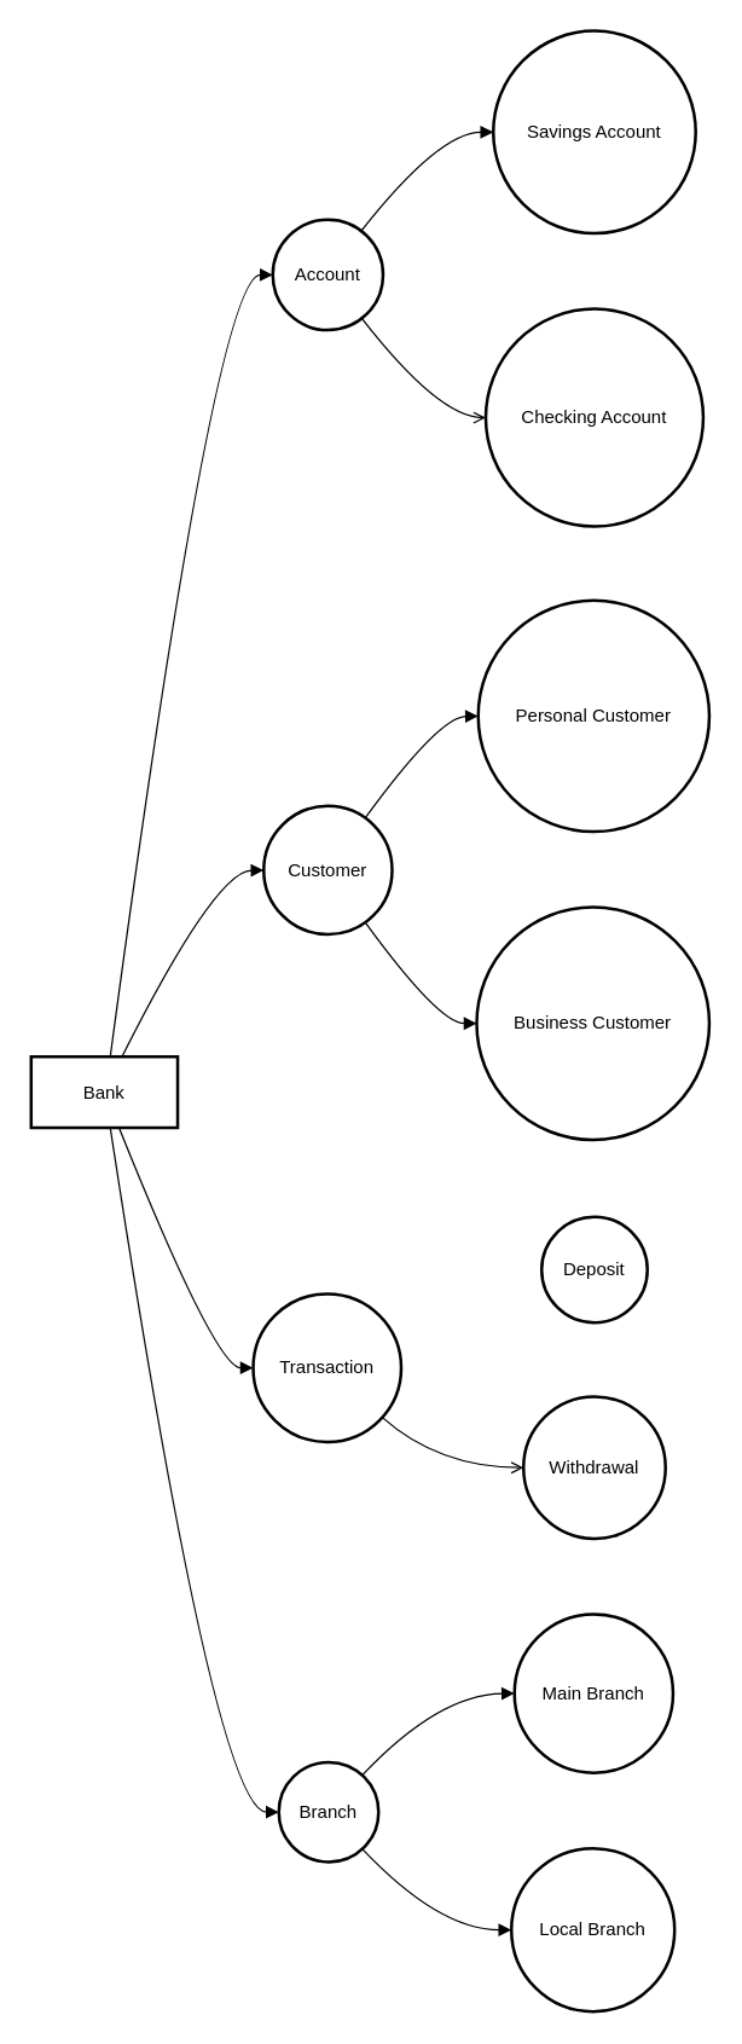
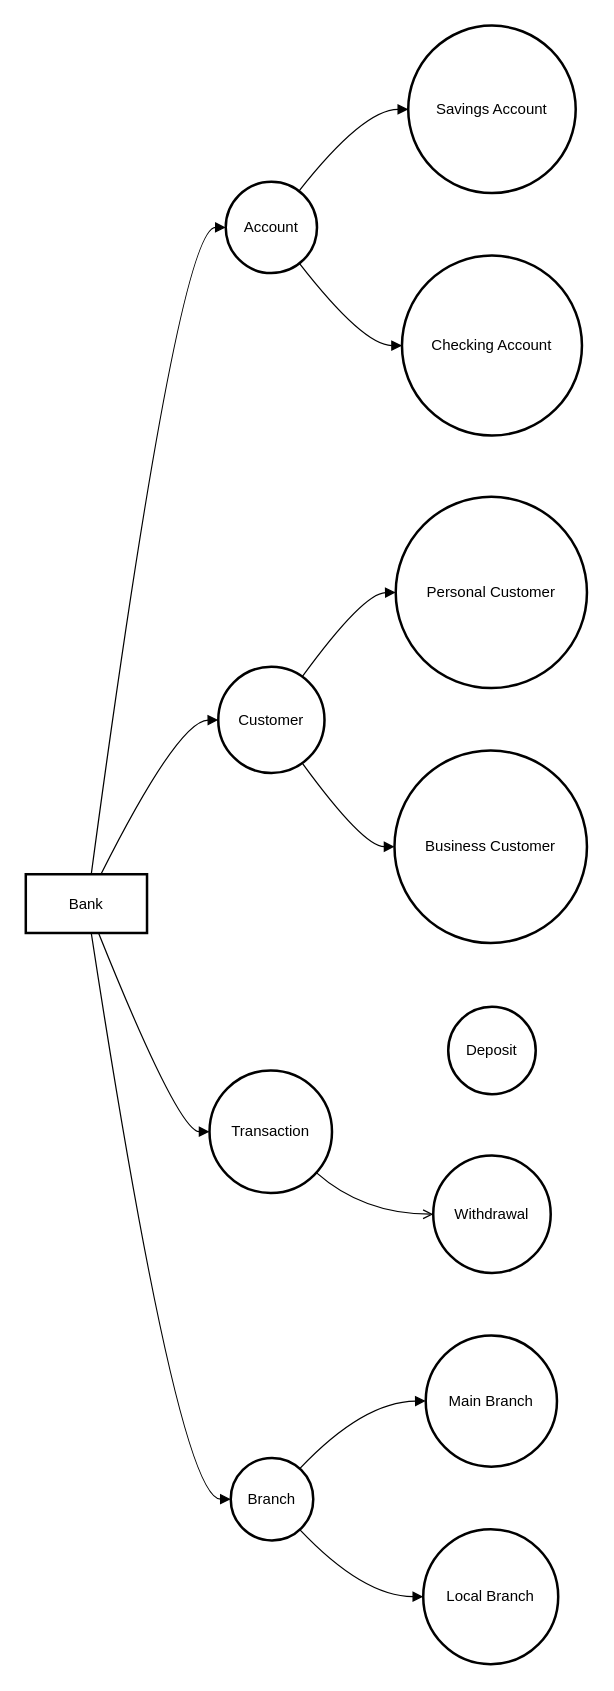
  <mxCell id="0" />
  <mxCell id="1" parent="0" />
  <mxCell id="2" value="Bank" style="whiteSpace=wrap;strokeWidth=2;" vertex="1" parent="1"><mxGeometry x="20" y="699" width="97" height="47" as="geometry" /></mxCell>
  <mxCell id="3" value="Account" style="ellipse;aspect=fixed;strokeWidth=2;whiteSpace=wrap;" vertex="1" parent="1"><mxGeometry x="180" y="145" width="73" height="73" as="geometry" /></mxCell>
  <mxCell id="4" value="Customer" style="ellipse;aspect=fixed;strokeWidth=2;whiteSpace=wrap;" vertex="1" parent="1"><mxGeometry x="174" y="533" width="85" height="85" as="geometry" /></mxCell>
  <mxCell id="5" value="Transaction" style="ellipse;aspect=fixed;strokeWidth=2;whiteSpace=wrap;" vertex="1" parent="1"><mxGeometry x="167" y="856" width="98" height="98" as="geometry" /></mxCell>
  <mxCell id="6" value="Branch" style="ellipse;aspect=fixed;strokeWidth=2;whiteSpace=wrap;" vertex="1" parent="1"><mxGeometry x="184" y="1166" width="66" height="66" as="geometry" /></mxCell>
  <mxCell id="7" value="Savings Account" style="ellipse;aspect=fixed;strokeWidth=2;whiteSpace=wrap;" vertex="1" parent="1"><mxGeometry x="326" y="20" width="134" height="134" as="geometry" /></mxCell>
  <mxCell id="8" value="Checking Account" style="ellipse;aspect=fixed;strokeWidth=2;whiteSpace=wrap;" vertex="1" parent="1"><mxGeometry x="321" y="204" width="144" height="144" as="geometry" /></mxCell>
  <mxCell id="9" value="Personal Customer" style="ellipse;aspect=fixed;strokeWidth=2;whiteSpace=wrap;" vertex="1" parent="1"><mxGeometry x="316" y="397" width="153" height="153" as="geometry" /></mxCell>
  <mxCell id="10" value="Business Customer" style="ellipse;aspect=fixed;strokeWidth=2;whiteSpace=wrap;" vertex="1" parent="1"><mxGeometry x="315" y="600" width="154" height="154" as="geometry" /></mxCell>
  <mxCell id="11" value="Deposit" style="ellipse;aspect=fixed;strokeWidth=2;whiteSpace=wrap;" vertex="1" parent="1"><mxGeometry x="358" y="805" width="70" height="70" as="geometry" /></mxCell>
  <mxCell id="12" value="Withdrawal" style="ellipse;aspect=fixed;strokeWidth=2;whiteSpace=wrap;" vertex="1" parent="1"><mxGeometry x="346" y="924" width="94" height="94" as="geometry" /></mxCell>
  <mxCell id="13" value="Main Branch" style="ellipse;aspect=fixed;strokeWidth=2;whiteSpace=wrap;" vertex="1" parent="1"><mxGeometry x="340" y="1068" width="105" height="105" as="geometry" /></mxCell>
  <mxCell id="14" value="Local Branch" style="ellipse;aspect=fixed;strokeWidth=2;whiteSpace=wrap;" vertex="1" parent="1"><mxGeometry x="338" y="1223" width="108" height="108" as="geometry" /></mxCell>
  <mxCell id="15" value="" style="curved=1;startArrow=none;endArrow=block;exitX=0.54;exitY=0;entryX=0;entryY=0.5;" edge="1" parent="1" source="2" target="3"><mxGeometry relative="1" as="geometry"><Array as="points"><mxPoint x="142" y="181" /></Array></mxGeometry></mxCell>
  <mxCell id="16" value="" style="curved=1;startArrow=none;endArrow=block;exitX=0.62;exitY=0;entryX=0;entryY=0.5;" edge="1" parent="1" source="2" target="4"><mxGeometry relative="1" as="geometry"><Array as="points"><mxPoint x="142" y="576" /></Array></mxGeometry></mxCell>
  <mxCell id="17" value="" style="curved=1;startArrow=none;endArrow=block;exitX=0.6;exitY=1;entryX=0;entryY=0.5;" edge="1" parent="1" source="2" target="5"><mxGeometry relative="1" as="geometry"><Array as="points"><mxPoint x="142" y="905" /></Array></mxGeometry></mxCell>
  <mxCell id="18" value="" style="curved=1;startArrow=none;endArrow=block;exitX=0.54;exitY=1;entryX=-0.01;entryY=0.5;" edge="1" parent="1" source="2" target="6"><mxGeometry relative="1" as="geometry"><Array as="points"><mxPoint x="142" y="1199" /></Array></mxGeometry></mxCell>
  <mxCell id="19" value="" style="curved=1;startArrow=none;endArrow=block;exitX=0.89;exitY=-0.01;entryX=0;entryY=0.5;" edge="1" parent="1" source="3" target="7"><mxGeometry relative="1" as="geometry"><Array as="points"><mxPoint x="290" y="87" /></Array></mxGeometry></mxCell>
- <mxCell id="20" value="" style="curved=1;startArrow=none;endArrow=open;exitX=0.89;exitY=1;entryX=0;entryY=0.5;" edge="1" parent="1" source="3" target="8"><mxGeometry relative="1" as="geometry"><Array as="points"><mxPoint x="290" y="276" /></Array></mxGeometry></mxCell>
+ <mxCell id="20" value="" style="curved=1;startArrow=none;endArrow=block;exitX=0.89;exitY=1;entryX=0;entryY=0.5;" edge="1" parent="1" source="3" target="8"><mxGeometry relative="1" as="geometry"><Array as="points"><mxPoint x="290" y="276" /></Array></mxGeometry></mxCell>
  <mxCell id="21" value="" style="curved=1;startArrow=none;endArrow=block;exitX=0.86;exitY=0;entryX=0;entryY=0.5;" edge="1" parent="1" source="4" target="9"><mxGeometry relative="1" as="geometry"><Array as="points"><mxPoint x="290" y="474" /></Array></mxGeometry></mxCell>
  <mxCell id="22" value="" style="curved=1;startArrow=none;endArrow=block;exitX=0.86;exitY=1;entryX=0;entryY=0.5;" edge="1" parent="1" source="4" target="10"><mxGeometry relative="1" as="geometry"><Array as="points"><mxPoint x="290" y="677" /></Array></mxGeometry></mxCell>
  <mxCell id="23" value="" style="curved=1;startArrow=none;endArrow=open;exitX=1;exitY=0.95;entryX=0;entryY=0.5;" edge="1" parent="1" source="5" target="12"><mxGeometry relative="1" as="geometry"><Array as="points"><mxPoint x="290" y="971" /></Array></mxGeometry></mxCell>
  <mxCell id="24" value="" style="curved=1;startArrow=none;endArrow=block;exitX=0.96;exitY=0;entryX=0;entryY=0.5;" edge="1" parent="1" source="6" target="13"><mxGeometry relative="1" as="geometry"><Array as="points"><mxPoint x="290" y="1121" /></Array></mxGeometry></mxCell>
  <mxCell id="25" value="" style="curved=1;startArrow=none;endArrow=block;exitX=0.96;exitY=1;entryX=0;entryY=0.5;" edge="1" parent="1" source="6" target="14"><mxGeometry relative="1" as="geometry"><Array as="points"><mxPoint x="290" y="1277" /></Array></mxGeometry></mxCell>
